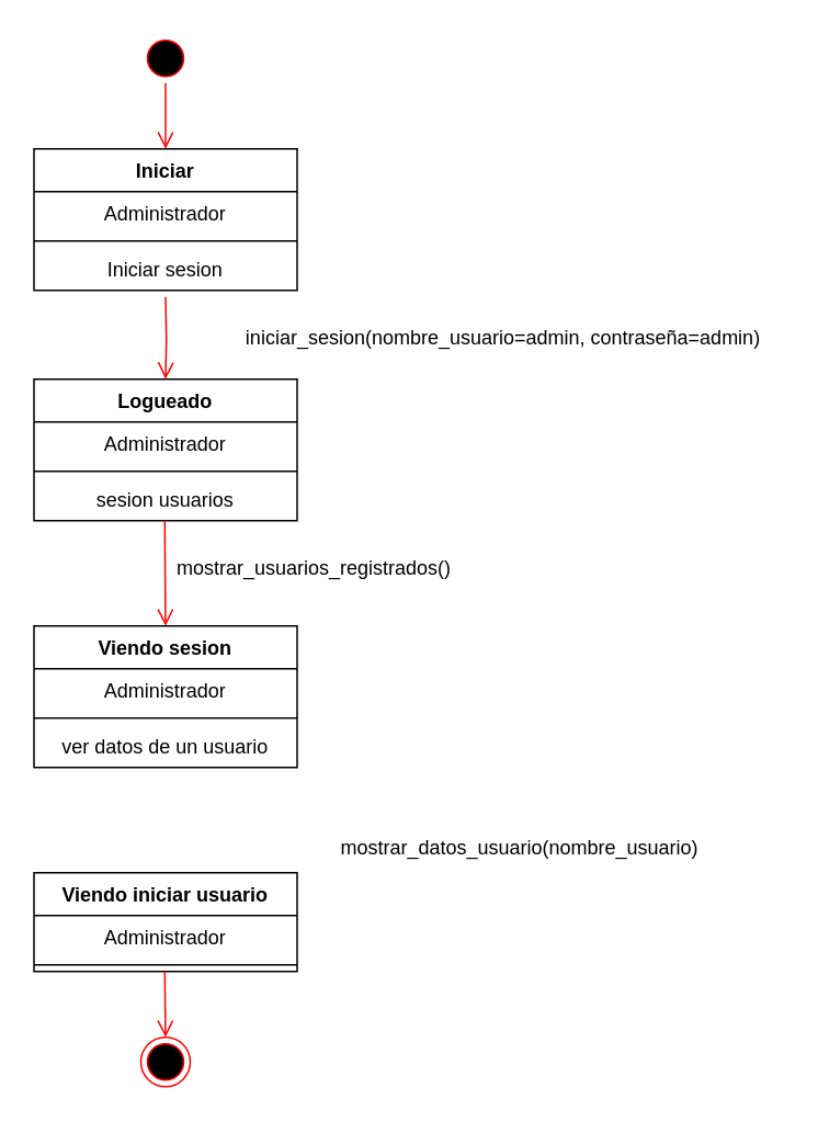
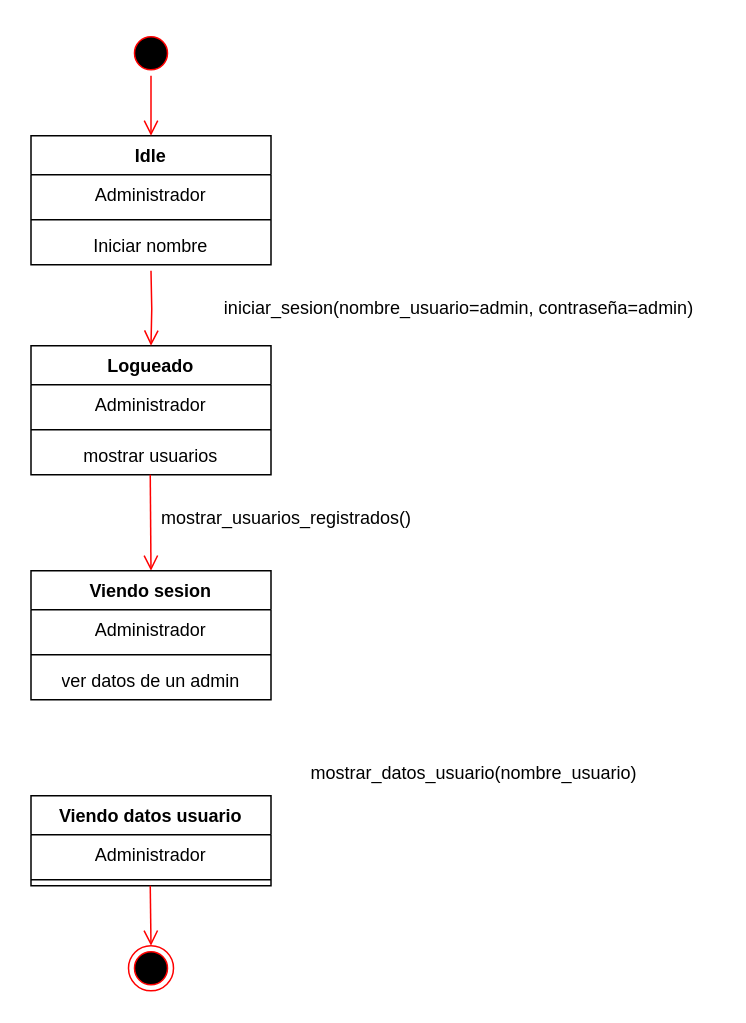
  <mxCell id="0" />
  <mxCell id="1" parent="0" />
  <mxCell id="2" value="Logueado" style="swimlane;fontStyle=1;align=center;verticalAlign=top;childLayout=stackLayout;horizontal=1;startSize=26;horizontalStack=0;resizeParent=1;resizeParentMax=0;resizeLast=0;collapsible=1;marginBottom=0;whiteSpace=wrap;html=1;" vertex="1" parent="1"><mxGeometry x="20" y="230" width="160" height="86" as="geometry" /></mxCell>
  <mxCell id="3" value="Administrador" style="text;strokeColor=none;fillColor=none;align=center;verticalAlign=top;spacingLeft=4;spacingRight=4;overflow=hidden;rotatable=0;points=[[0,0.5],[1,0.5]];portConstraint=eastwest;whiteSpace=wrap;html=1;" vertex="1" parent="2"><mxGeometry y="26" width="160" height="26" as="geometry" /></mxCell>
  <mxCell id="4" value="" style="line;strokeWidth=1;fillColor=none;align=left;verticalAlign=middle;spacingTop=-1;spacingLeft=3;spacingRight=3;rotatable=0;labelPosition=right;points=[];portConstraint=eastwest;strokeColor=inherit;" vertex="1" parent="2"><mxGeometry y="52" width="160" height="8" as="geometry" /></mxCell>
- <mxCell id="5" value="sesion usuarios" style="text;strokeColor=none;fillColor=none;align=center;verticalAlign=top;spacingLeft=4;spacingRight=4;overflow=hidden;rotatable=0;points=[[0,0.5],[1,0.5]];portConstraint=eastwest;whiteSpace=wrap;html=1;" vertex="1" parent="2"><mxGeometry y="60" width="160" height="26" as="geometry" /></mxCell>
+ <mxCell id="5" value="mostrar usuarios" style="text;strokeColor=none;fillColor=none;align=center;verticalAlign=top;spacingLeft=4;spacingRight=4;overflow=hidden;rotatable=0;points=[[0,0.5],[1,0.5]];portConstraint=eastwest;whiteSpace=wrap;html=1;" vertex="1" parent="2"><mxGeometry y="60" width="160" height="26" as="geometry" /></mxCell>
  <mxCell id="6" value="" style="edgeStyle=orthogonalEdgeStyle;html=1;verticalAlign=bottom;endArrow=open;endSize=8;strokeColor=#ff0000;rounded=0;entryX=0.5;entryY=0;entryDx=0;entryDy=0;" edge="1" parent="1" target="7"><mxGeometry relative="1" as="geometry"><mxPoint x="99.5" y="376" as="targetPoint" /><mxPoint x="99.5" y="316" as="sourcePoint" /></mxGeometry></mxCell>
  <mxCell id="7" value="Viendo sesion" style="swimlane;fontStyle=1;align=center;verticalAlign=top;childLayout=stackLayout;horizontal=1;startSize=26;horizontalStack=0;resizeParent=1;resizeParentMax=0;resizeLast=0;collapsible=1;marginBottom=0;whiteSpace=wrap;html=1;" vertex="1" parent="1"><mxGeometry x="20" y="380" width="160" height="86" as="geometry" /></mxCell>
  <mxCell id="8" value="Administrador" style="text;strokeColor=none;fillColor=none;align=center;verticalAlign=top;spacingLeft=4;spacingRight=4;overflow=hidden;rotatable=0;points=[[0,0.5],[1,0.5]];portConstraint=eastwest;whiteSpace=wrap;html=1;" vertex="1" parent="7"><mxGeometry y="26" width="160" height="26" as="geometry" /></mxCell>
  <mxCell id="9" value="" style="line;strokeWidth=1;fillColor=none;align=left;verticalAlign=middle;spacingTop=-1;spacingLeft=3;spacingRight=3;rotatable=0;labelPosition=right;points=[];portConstraint=eastwest;strokeColor=inherit;" vertex="1" parent="7"><mxGeometry y="52" width="160" height="8" as="geometry" /></mxCell>
- <mxCell id="10" value="ver datos de un usuario" style="text;strokeColor=none;fillColor=none;align=center;verticalAlign=top;spacingLeft=4;spacingRight=4;overflow=hidden;rotatable=0;points=[[0,0.5],[1,0.5]];portConstraint=eastwest;whiteSpace=wrap;html=1;" vertex="1" parent="7"><mxGeometry y="60" width="160" height="26" as="geometry" /></mxCell>
- <mxCell id="11" value="Viendo iniciar usuario" style="swimlane;fontStyle=1;align=center;verticalAlign=top;childLayout=stackLayout;horizontal=1;startSize=26;horizontalStack=0;resizeParent=1;resizeParentMax=0;resizeLast=0;collapsible=1;marginBottom=0;whiteSpace=wrap;html=1;" vertex="1" parent="1"><mxGeometry x="20" y="530" width="160" height="60" as="geometry" /></mxCell>
+ <mxCell id="10" value="ver datos de un admin" style="text;strokeColor=none;fillColor=none;align=center;verticalAlign=top;spacingLeft=4;spacingRight=4;overflow=hidden;rotatable=0;points=[[0,0.5],[1,0.5]];portConstraint=eastwest;whiteSpace=wrap;html=1;" vertex="1" parent="7"><mxGeometry y="60" width="160" height="26" as="geometry" /></mxCell>
+ <mxCell id="11" value="Viendo datos usuario" style="swimlane;fontStyle=1;align=center;verticalAlign=top;childLayout=stackLayout;horizontal=1;startSize=26;horizontalStack=0;resizeParent=1;resizeParentMax=0;resizeLast=0;collapsible=1;marginBottom=0;whiteSpace=wrap;html=1;" vertex="1" parent="1"><mxGeometry x="20" y="530" width="160" height="60" as="geometry" /></mxCell>
  <mxCell id="12" value="Administrador" style="text;strokeColor=none;fillColor=none;align=center;verticalAlign=top;spacingLeft=4;spacingRight=4;overflow=hidden;rotatable=0;points=[[0,0.5],[1,0.5]];portConstraint=eastwest;whiteSpace=wrap;html=1;" vertex="1" parent="11"><mxGeometry y="26" width="160" height="26" as="geometry" /></mxCell>
  <mxCell id="13" value="" style="line;strokeWidth=1;fillColor=none;align=left;verticalAlign=middle;spacingTop=-1;spacingLeft=3;spacingRight=3;rotatable=0;labelPosition=right;points=[];portConstraint=eastwest;strokeColor=inherit;" vertex="1" parent="11"><mxGeometry y="52" width="160" height="8" as="geometry" /></mxCell>
  <mxCell id="14" value="" style="ellipse;html=1;shape=endState;fillColor=#000000;strokeColor=#ff0000;" vertex="1" parent="1"><mxGeometry x="85" y="630" width="30" height="30" as="geometry" /></mxCell>
  <mxCell id="15" value="" style="edgeStyle=orthogonalEdgeStyle;html=1;verticalAlign=bottom;endArrow=open;endSize=8;strokeColor=#ff0000;rounded=0;exitX=0.5;exitY=1.077;exitDx=0;exitDy=0;exitPerimeter=0;entryX=0.5;entryY=0;entryDx=0;entryDy=0;" edge="1" parent="1" target="14"><mxGeometry relative="1" as="geometry"><mxPoint x="100" y="634" as="targetPoint" /><mxPoint x="99.5" y="590" as="sourcePoint" /><Array as="points" /></mxGeometry></mxCell>
- <mxCell id="16" value="Iniciar" style="swimlane;fontStyle=1;align=center;verticalAlign=top;childLayout=stackLayout;horizontal=1;startSize=26;horizontalStack=0;resizeParent=1;resizeParentMax=0;resizeLast=0;collapsible=1;marginBottom=0;whiteSpace=wrap;html=1;" vertex="1" parent="1"><mxGeometry x="20" y="90" width="160" height="86" as="geometry" /></mxCell>
+ <mxCell id="16" value="Idle" style="swimlane;fontStyle=1;align=center;verticalAlign=top;childLayout=stackLayout;horizontal=1;startSize=26;horizontalStack=0;resizeParent=1;resizeParentMax=0;resizeLast=0;collapsible=1;marginBottom=0;whiteSpace=wrap;html=1;" vertex="1" parent="1"><mxGeometry x="20" y="90" width="160" height="86" as="geometry" /></mxCell>
  <mxCell id="17" value="Administrador" style="text;strokeColor=none;fillColor=none;align=center;verticalAlign=top;spacingLeft=4;spacingRight=4;overflow=hidden;rotatable=0;points=[[0,0.5],[1,0.5]];portConstraint=eastwest;whiteSpace=wrap;html=1;" vertex="1" parent="16"><mxGeometry y="26" width="160" height="26" as="geometry" /></mxCell>
  <mxCell id="18" value="" style="line;strokeWidth=1;fillColor=none;align=left;verticalAlign=middle;spacingTop=-1;spacingLeft=3;spacingRight=3;rotatable=0;labelPosition=right;points=[];portConstraint=eastwest;strokeColor=inherit;" vertex="1" parent="16"><mxGeometry y="52" width="160" height="8" as="geometry" /></mxCell>
- <mxCell id="19" value="Iniciar sesion" style="text;strokeColor=none;fillColor=none;align=center;verticalAlign=top;spacingLeft=4;spacingRight=4;overflow=hidden;rotatable=0;points=[[0,0.5],[1,0.5]];portConstraint=eastwest;whiteSpace=wrap;html=1;" vertex="1" parent="16"><mxGeometry y="60" width="160" height="26" as="geometry" /></mxCell>
+ <mxCell id="19" value="Iniciar nombre" style="text;strokeColor=none;fillColor=none;align=center;verticalAlign=top;spacingLeft=4;spacingRight=4;overflow=hidden;rotatable=0;points=[[0,0.5],[1,0.5]];portConstraint=eastwest;whiteSpace=wrap;html=1;" vertex="1" parent="16"><mxGeometry y="60" width="160" height="26" as="geometry" /></mxCell>
  <mxCell id="20" value="" style="edgeStyle=orthogonalEdgeStyle;html=1;verticalAlign=bottom;endArrow=open;endSize=8;strokeColor=#ff0000;rounded=0;entryX=0.5;entryY=0;entryDx=0;entryDy=0;" edge="1" parent="1" target="2"><mxGeometry relative="1" as="geometry"><mxPoint x="100" y="206" as="targetPoint" /><mxPoint x="100" y="180" as="sourcePoint" /></mxGeometry></mxCell>
  <mxCell id="21" value="" style="ellipse;html=1;shape=startState;fillColor=#000000;strokeColor=#ff0000;" vertex="1" parent="1"><mxGeometry x="85" y="20" width="30" height="30" as="geometry" /></mxCell>
  <mxCell id="22" value="" style="edgeStyle=orthogonalEdgeStyle;html=1;verticalAlign=bottom;endArrow=open;endSize=8;strokeColor=#ff0000;rounded=0;entryX=0.5;entryY=0;entryDx=0;entryDy=0;" edge="1" parent="1" source="21" target="16"><mxGeometry relative="1" as="geometry"><mxPoint x="390" y="120" as="targetPoint" /></mxGeometry></mxCell>
  <mxCell id="23" value="iniciar_sesion(nombre_usuario=admin, contraseña=admin)" style="text;html=1;align=center;verticalAlign=middle;resizable=0;points=[];autosize=1;strokeColor=none;fillColor=none;" vertex="1" parent="1"><mxGeometry x="135" y="190" width="340" height="30" as="geometry" /></mxCell>
  <mxCell id="24" value="mostrar_usuarios_registrados()" style="text;html=1;align=center;verticalAlign=middle;resizable=0;points=[];autosize=1;strokeColor=none;fillColor=none;" vertex="1" parent="1"><mxGeometry x="95" y="330" width="190" height="30" as="geometry" /></mxCell>
  <mxCell id="25" value="mostrar_datos_usuario(nombre_usuario)" style="text;html=1;align=center;verticalAlign=middle;resizable=0;points=[];autosize=1;strokeColor=none;fillColor=none;" vertex="1" parent="1"><mxGeometry x="195" y="500" width="240" height="30" as="geometry" /></mxCell>
